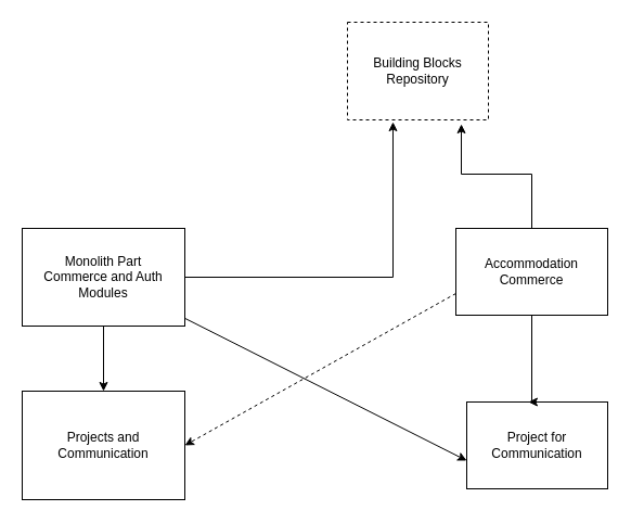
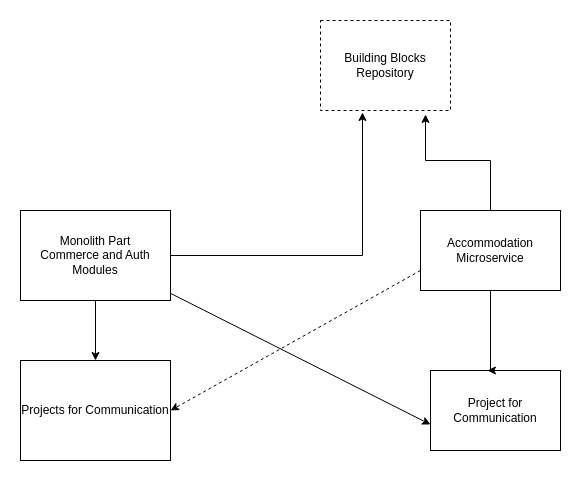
  <mxCell id="0" />
  <mxCell id="1" parent="0" />
  <mxCell id="2" value="Building Blocks Repository" style="rounded=0;whiteSpace=wrap;html=1;dashed=1;" vertex="1" parent="1"><mxGeometry x="320" y="20" width="130" height="90" as="geometry" /></mxCell>
  <mxCell id="3" style="edgeStyle=orthogonalEdgeStyle;rounded=0;orthogonalLoop=1;jettySize=auto;html=1;entryX=0.5;entryY=0;entryDx=0;entryDy=0;" edge="1" parent="1" source="4" target="5"><mxGeometry relative="1" as="geometry" /></mxCell>
  <mxCell id="4" value="Monolith Part&lt;div&gt;Commerce and Auth Modules&lt;/div&gt;" style="rounded=0;whiteSpace=wrap;html=1;" vertex="1" parent="1"><mxGeometry x="20" y="210" width="150" height="90" as="geometry" /></mxCell>
- <mxCell id="5" value="Projects and Communication" style="rounded=0;whiteSpace=wrap;html=1;" vertex="1" parent="1"><mxGeometry x="20" y="360" width="150" height="100" as="geometry" /></mxCell>
- <mxCell id="6" value="Accommodation Commerce" style="rounded=0;whiteSpace=wrap;html=1;" vertex="1" parent="1"><mxGeometry x="420" y="210" width="140" height="80" as="geometry" /></mxCell>
+ <mxCell id="5" value="Projects for Communication" style="rounded=0;whiteSpace=wrap;html=1;" vertex="1" parent="1"><mxGeometry x="20" y="360" width="150" height="100" as="geometry" /></mxCell>
+ <mxCell id="6" value="Accommodation Microservice" style="rounded=0;whiteSpace=wrap;html=1;" vertex="1" parent="1"><mxGeometry x="420" y="210" width="140" height="80" as="geometry" /></mxCell>
  <mxCell id="7" value="Project for Communication" style="rounded=0;whiteSpace=wrap;html=1;" vertex="1" parent="1"><mxGeometry x="430" y="370" width="130" height="80" as="geometry" /></mxCell>
  <mxCell id="8" style="edgeStyle=orthogonalEdgeStyle;rounded=0;orthogonalLoop=1;jettySize=auto;html=1;entryX=0.438;entryY=0;entryDx=0;entryDy=0;entryPerimeter=0;" edge="1" parent="1" source="6" target="7"><mxGeometry relative="1" as="geometry"><mxPoint x="489" y="350" as="targetPoint" /><Array as="points"><mxPoint x="490" y="370" /></Array></mxGeometry></mxCell>
  <mxCell id="9" style="edgeStyle=orthogonalEdgeStyle;rounded=0;orthogonalLoop=1;jettySize=auto;html=1;entryX=0.808;entryY=1.044;entryDx=0;entryDy=0;entryPerimeter=0;" edge="1" parent="1" source="6" target="2"><mxGeometry relative="1" as="geometry" /></mxCell>
  <mxCell id="10" style="edgeStyle=orthogonalEdgeStyle;rounded=0;orthogonalLoop=1;jettySize=auto;html=1;entryX=0.323;entryY=1.022;entryDx=0;entryDy=0;entryPerimeter=0;" edge="1" parent="1" source="4" target="2"><mxGeometry relative="1" as="geometry" /></mxCell>
  <mxCell id="11" value="" style="endArrow=classic;html=1;rounded=0;entryX=0;entryY=0.675;entryDx=0;entryDy=0;entryPerimeter=0;" edge="1" parent="1" source="4" target="7"><mxGeometry width="50" height="50" relative="1" as="geometry"><mxPoint x="330" y="360" as="sourcePoint" /><mxPoint x="380" y="310" as="targetPoint" /></mxGeometry></mxCell>
  <mxCell id="12" value="" style="endArrow=classic;html=1;rounded=0;exitX=0;exitY=0.75;exitDx=0;exitDy=0;entryX=1;entryY=0.5;entryDx=0;entryDy=0;dashed=1;" edge="1" parent="1" source="6" target="5"><mxGeometry width="50" height="50" relative="1" as="geometry"><mxPoint x="330" y="360" as="sourcePoint" /><mxPoint x="380" y="310" as="targetPoint" /></mxGeometry></mxCell>
